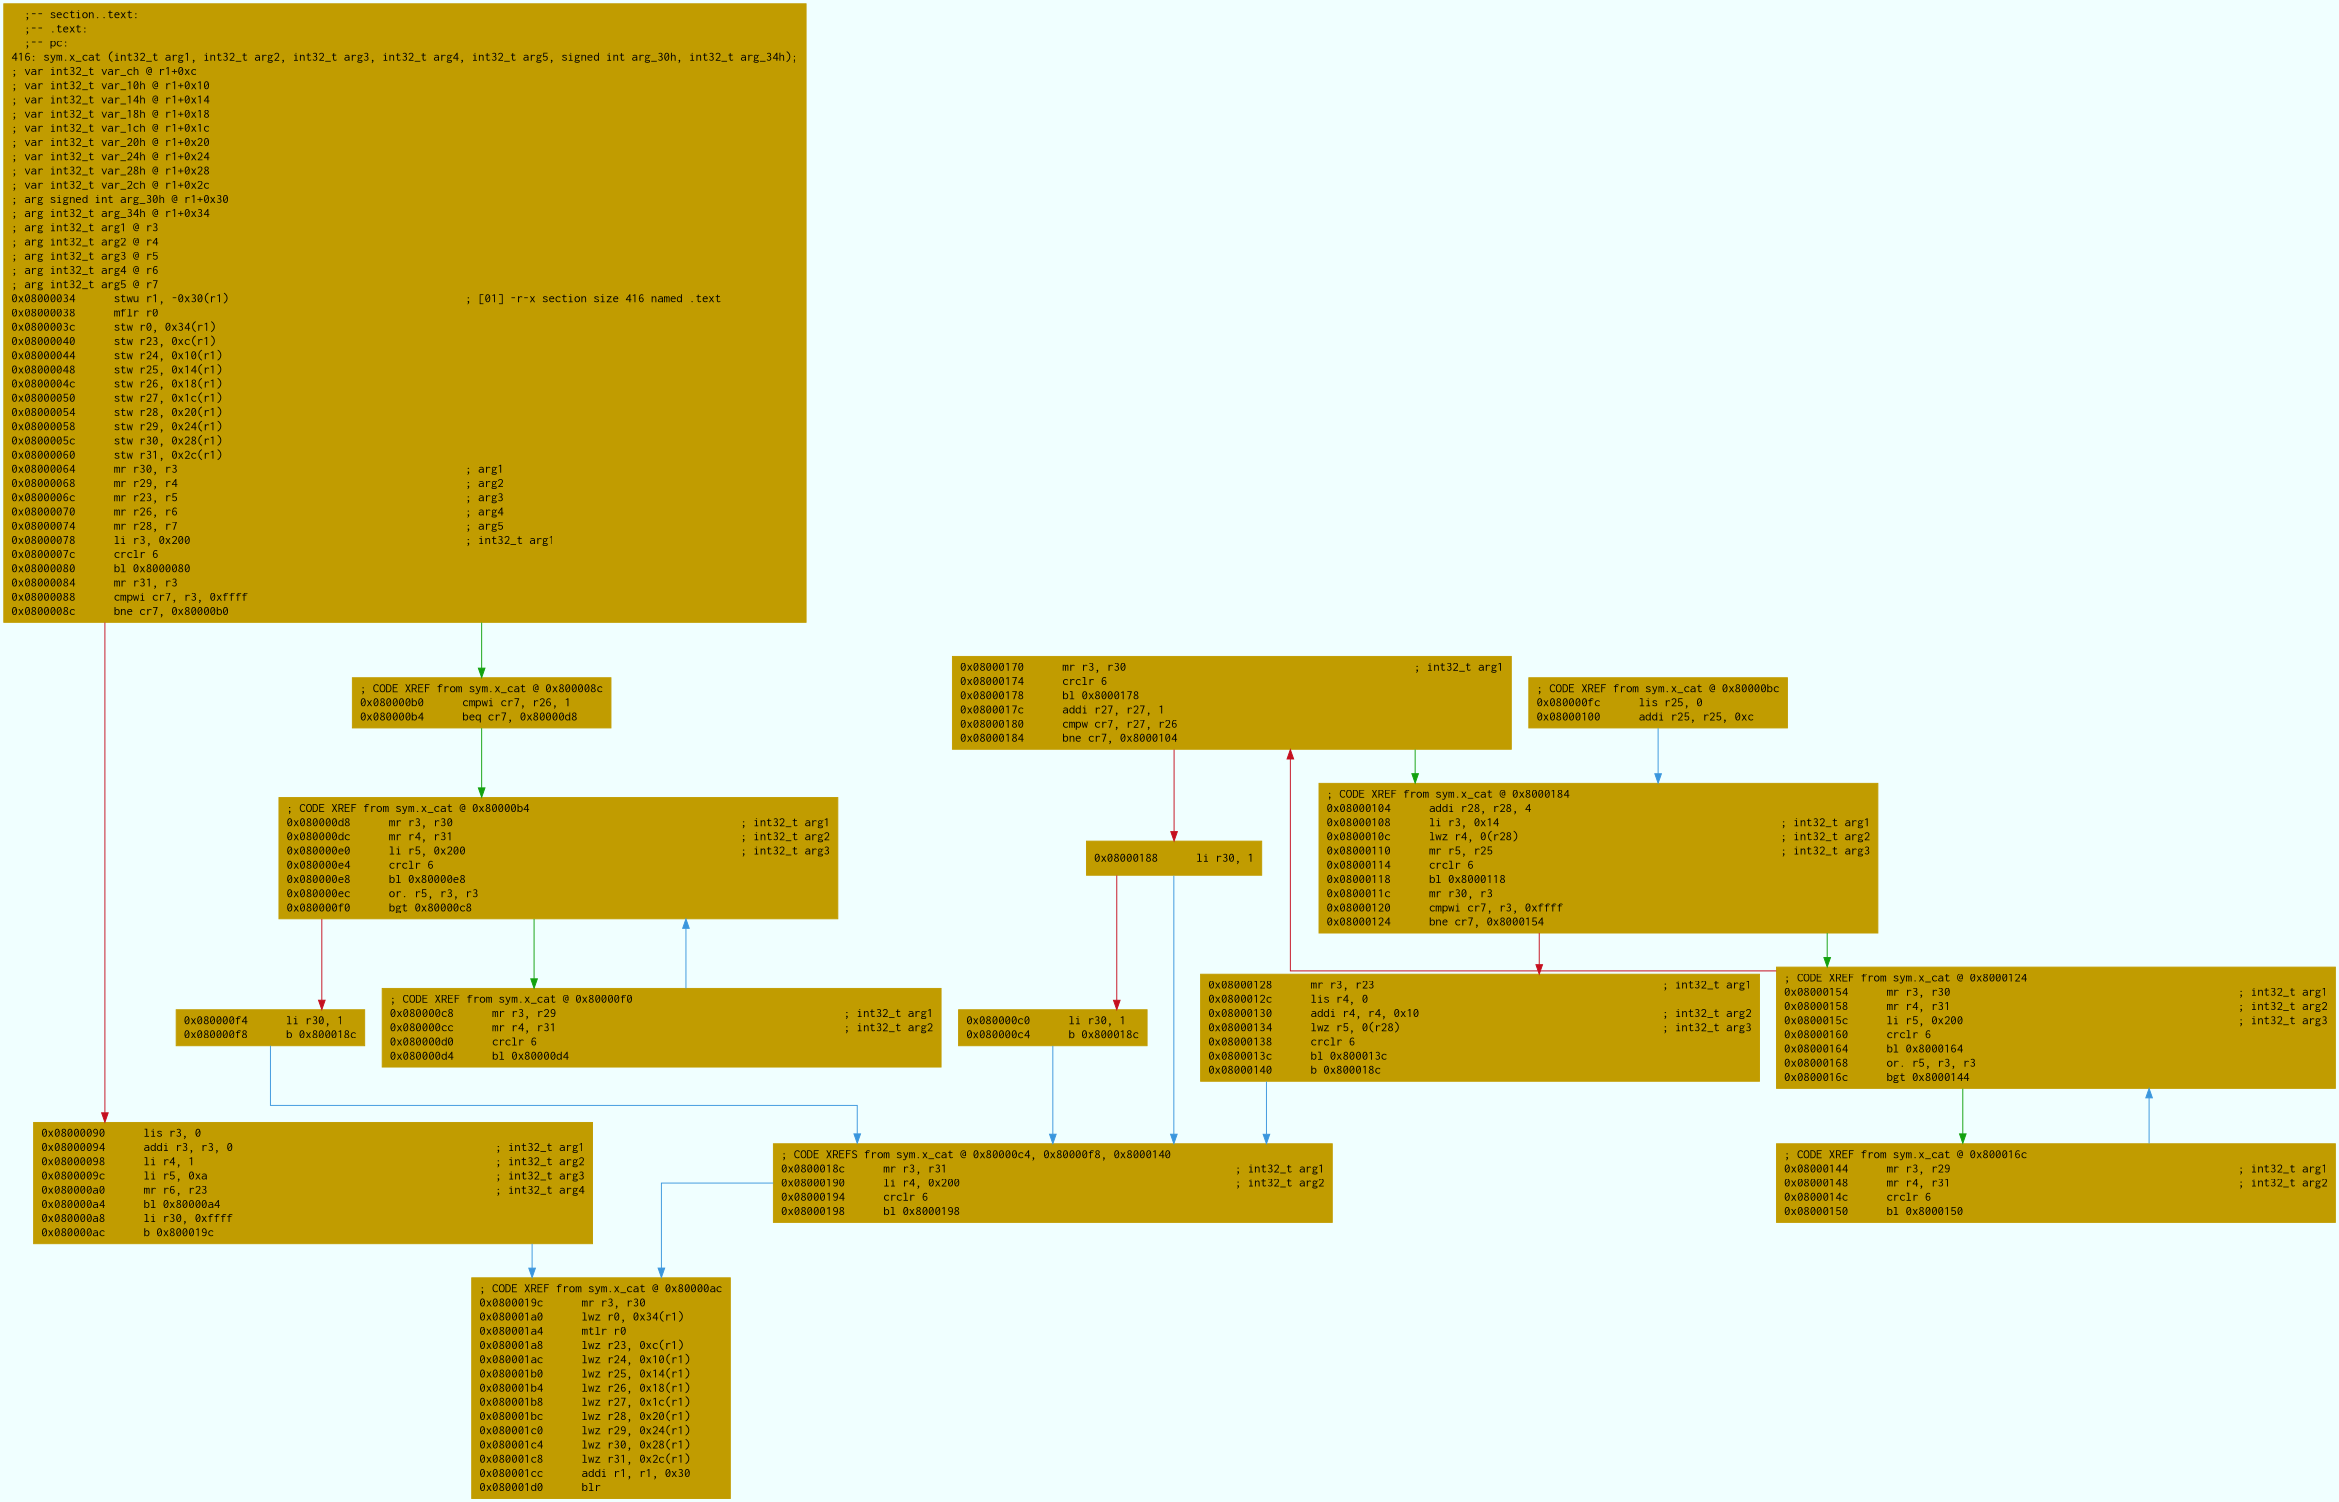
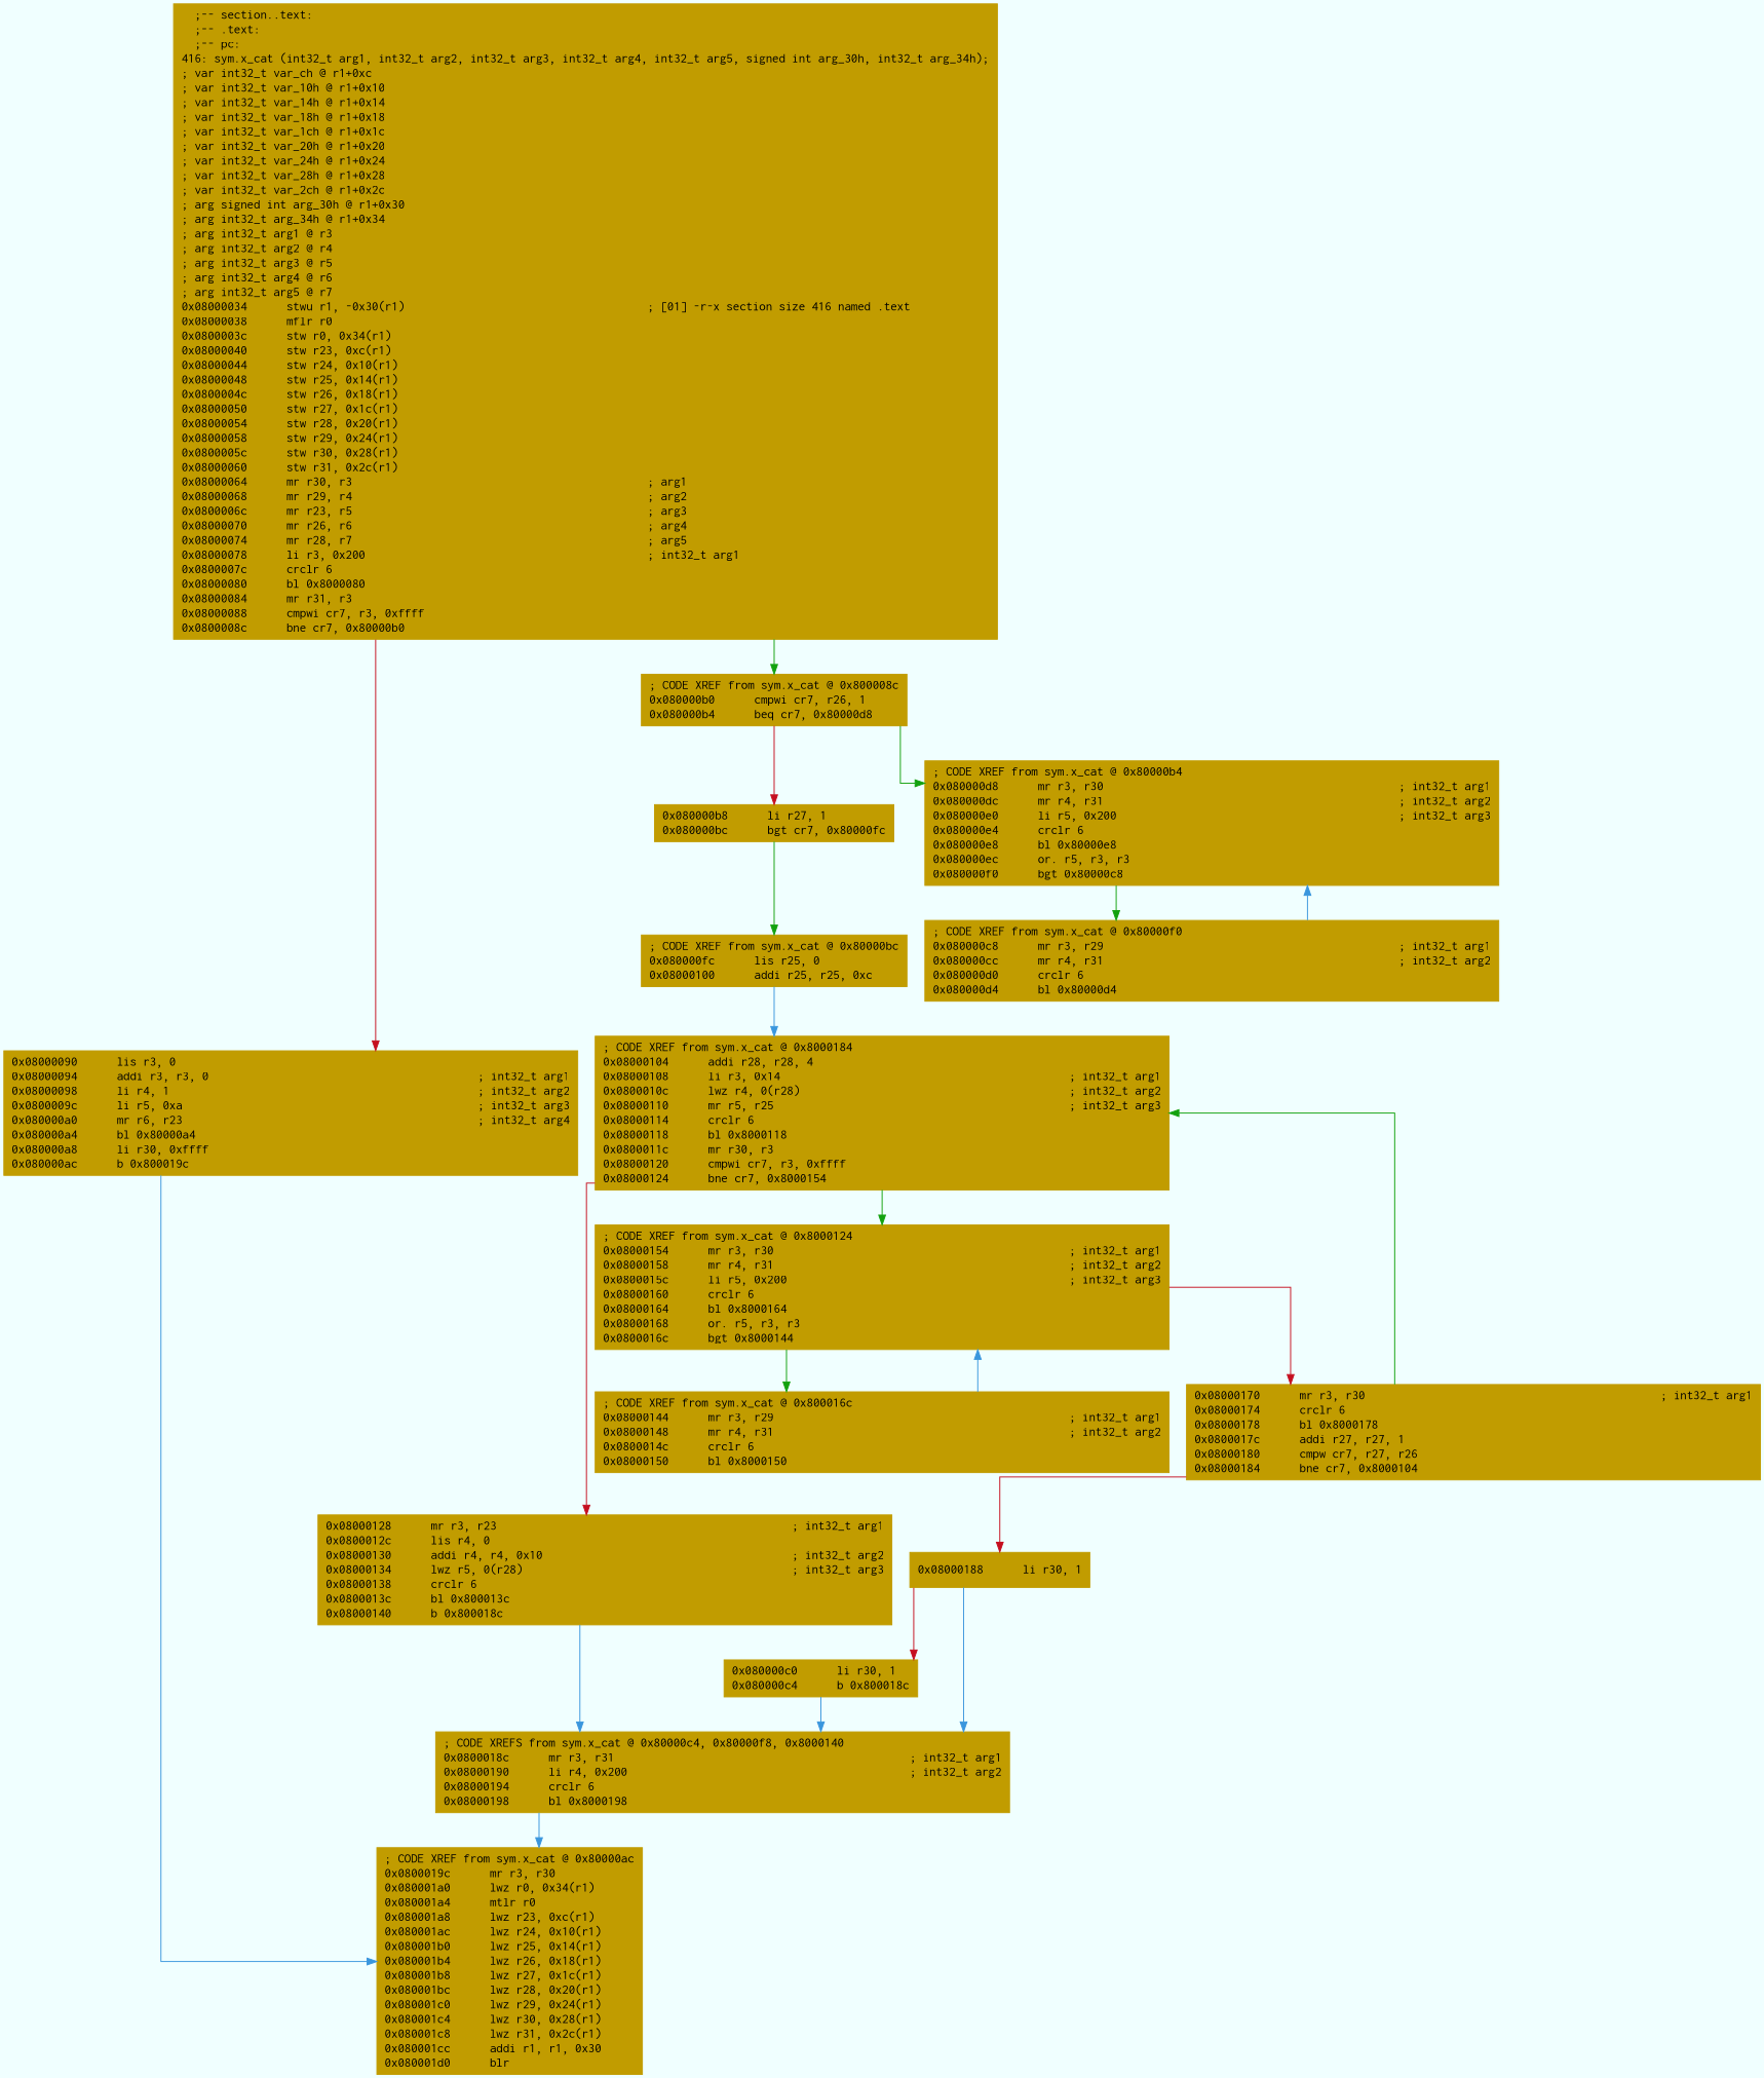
  digraph {
    bgcolor=azure
    fontname=Courier
    fontsize=8
    splines=ortho
    node [color="#c19c00" fillcolor="#c19c00" fontname=Courier shape=box style=filled]
    edge [arrowhead=normal color="#3a96dd"]
    n1 [label="  ;-- section..text:\l  ;-- .text:\l  ;-- pc:\l416: sym.x_cat (int32_t arg1, int32_t arg2, int32_t arg3, int32_t arg4, int32_t arg5, signed int arg_30h, int32_t arg_34h);\l; var int32_t var_ch @ r1+0xc\l; var int32_t var_10h @ r1+0x10\l; var int32_t var_14h @ r1+0x14\l; var int32_t var_18h @ r1+0x18\l; var int32_t var_1ch @ r1+0x1c\l; var int32_t var_20h @ r1+0x20\l; var int32_t var_24h @ r1+0x24\l; var int32_t var_28h @ r1+0x28\l; var int32_t var_2ch @ r1+0x2c\l; arg signed int arg_30h @ r1+0x30\l; arg int32_t arg_34h @ r1+0x34\l; arg int32_t arg1 @ r3\l; arg int32_t arg2 @ r4\l; arg int32_t arg3 @ r5\l; arg int32_t arg4 @ r6\l; arg int32_t arg5 @ r7\l0x08000034      stwu r1, -0x30(r1)                                     ; [01] -r-x section size 416 named .text\l0x08000038      mflr r0\l0x0800003c      stw r0, 0x34(r1)\l0x08000040      stw r23, 0xc(r1)\l0x08000044      stw r24, 0x10(r1)\l0x08000048      stw r25, 0x14(r1)\l0x0800004c      stw r26, 0x18(r1)\l0x08000050      stw r27, 0x1c(r1)\l0x08000054      stw r28, 0x20(r1)\l0x08000058      stw r29, 0x24(r1)\l0x0800005c      stw r30, 0x28(r1)\l0x08000060      stw r31, 0x2c(r1)\l0x08000064      mr r30, r3                                             ; arg1\l0x08000068      mr r29, r4                                             ; arg2\l0x0800006c      mr r23, r5                                             ; arg3\l0x08000070      mr r26, r6                                             ; arg4\l0x08000074      mr r28, r7                                             ; arg5\l0x08000078      li r3, 0x200                                           ; int32_t arg1\l0x0800007c      crclr 6\l0x08000080      bl 0x8000080\l0x08000084      mr r31, r3\l0x08000088      cmpwi cr7, r3, 0xffff\l0x0800008c      bne cr7, 0x80000b0\l"]
    n2 [label="0x08000090      lis r3, 0\l0x08000094      addi r3, r3, 0                                         ; int32_t arg1\l0x08000098      li r4, 1                                               ; int32_t arg2\l0x0800009c      li r5, 0xa                                             ; int32_t arg3\l0x080000a0      mr r6, r23                                             ; int32_t arg4\l0x080000a4      bl 0x80000a4\l0x080000a8      li r30, 0xffff\l0x080000ac      b 0x800019c\l"]
    n3 [label="; CODE XREF from sym.x_cat @ 0x800008c\l0x080000b0      cmpwi cr7, r26, 1\l0x080000b4      beq cr7, 0x80000d8\l"]
    n4 [label="; CODE XREF from sym.x_cat @ 0x80000ac\l0x0800019c      mr r3, r30\l0x080001a0      lwz r0, 0x34(r1)\l0x080001a4      mtlr r0\l0x080001a8      lwz r23, 0xc(r1)\l0x080001ac      lwz r24, 0x10(r1)\l0x080001b0      lwz r25, 0x14(r1)\l0x080001b4      lwz r26, 0x18(r1)\l0x080001b8      lwz r27, 0x1c(r1)\l0x080001bc      lwz r28, 0x20(r1)\l0x080001c0      lwz r29, 0x24(r1)\l0x080001c4      lwz r30, 0x28(r1)\l0x080001c8      lwz r31, 0x2c(r1)\l0x080001cc      addi r1, r1, 0x30\l0x080001d0      blr\l"]
+   n5 [label="0x080000b8      li r27, 1\l0x080000bc      bgt cr7, 0x80000fc\l"]
    n6 [label="; CODE XREF from sym.x_cat @ 0x80000b4\l0x080000d8      mr r3, r30                                             ; int32_t arg1\l0x080000dc      mr r4, r31                                             ; int32_t arg2\l0x080000e0      li r5, 0x200                                           ; int32_t arg3\l0x080000e4      crclr 6\l0x080000e8      bl 0x80000e8\l0x080000ec      or. r5, r3, r3\l0x080000f0      bgt 0x80000c8\l"]
    n7 [label="; CODE XREF from sym.x_cat @ 0x80000bc\l0x080000fc      lis r25, 0\l0x08000100      addi r25, r25, 0xc\l"]
    n8 [label="; CODE XREF from sym.x_cat @ 0x80000f0\l0x080000c8      mr r3, r29                                             ; int32_t arg1\l0x080000cc      mr r4, r31                                             ; int32_t arg2\l0x080000d0      crclr 6\l0x080000d4      bl 0x80000d4\l"]
-   n9 [label="0x080000f4      li r30, 1\l0x080000f8      b 0x800018c\l"]
    n10 [label="0x080000c0      li r30, 1\l0x080000c4      b 0x800018c\l"]
    n11 [label="; CODE XREFS from sym.x_cat @ 0x80000c4, 0x80000f8, 0x8000140\l0x0800018c      mr r3, r31                                             ; int32_t arg1\l0x08000190      li r4, 0x200                                           ; int32_t arg2\l0x08000194      crclr 6\l0x08000198      bl 0x8000198\l"]
    n12 [label="; CODE XREF from sym.x_cat @ 0x8000184\l0x08000104      addi r28, r28, 4\l0x08000108      li r3, 0x14                                            ; int32_t arg1\l0x0800010c      lwz r4, 0(r28)                                         ; int32_t arg2\l0x08000110      mr r5, r25                                             ; int32_t arg3\l0x08000114      crclr 6\l0x08000118      bl 0x8000118\l0x0800011c      mr r30, r3\l0x08000120      cmpwi cr7, r3, 0xffff\l0x08000124      bne cr7, 0x8000154\l"]
    n13 [label="0x08000128      mr r3, r23                                             ; int32_t arg1\l0x0800012c      lis r4, 0\l0x08000130      addi r4, r4, 0x10                                      ; int32_t arg2\l0x08000134      lwz r5, 0(r28)                                         ; int32_t arg3\l0x08000138      crclr 6\l0x0800013c      bl 0x800013c\l0x08000140      b 0x800018c\l"]
    n14 [label="; CODE XREF from sym.x_cat @ 0x8000124\l0x08000154      mr r3, r30                                             ; int32_t arg1\l0x08000158      mr r4, r31                                             ; int32_t arg2\l0x0800015c      li r5, 0x200                                           ; int32_t arg3\l0x08000160      crclr 6\l0x08000164      bl 0x8000164\l0x08000168      or. r5, r3, r3\l0x0800016c      bgt 0x8000144\l"]
    n15 [label="; CODE XREF from sym.x_cat @ 0x800016c\l0x08000144      mr r3, r29                                             ; int32_t arg1\l0x08000148      mr r4, r31                                             ; int32_t arg2\l0x0800014c      crclr 6\l0x08000150      bl 0x8000150\l"]
    n16 [label="0x08000170      mr r3, r30                                             ; int32_t arg1\l0x08000174      crclr 6\l0x08000178      bl 0x8000178\l0x0800017c      addi r27, r27, 1\l0x08000180      cmpw cr7, r27, r26\l0x08000184      bne cr7, 0x8000104\l"]
    n17 [label="0x08000188      li r30, 1\l"]
    n1 -> n2 [color="#c50f1f"]
    n1 -> n3 [color="#13a10e"]
    n2 -> n4
+   n3 -> n5 [color="#c50f1f"]
    n3 -> n6 [color="#13a10e"]
+   n5 -> n7 [color="#13a10e"]
    n6 -> n8 [color="#13a10e"]
-   n6 -> n9 [color="#c50f1f"]
    n7 -> n12
    n8 -> n6
-   n9 -> n11
    n10 -> n11
    n11 -> n4
    n12 -> n13 [color="#c50f1f"]
    n12 -> n14 [color="#13a10e"]
    n13 -> n11
    n14 -> n15 [color="#13a10e"]
    n14 -> n16 [color="#c50f1f"]
    n15 -> n14
    n16 -> n12 [color="#13a10e"]
    n16 -> n17 [color="#c50f1f"]
    n17 -> n10 [color="#c50f1f"]
    n17 -> n11
  }
